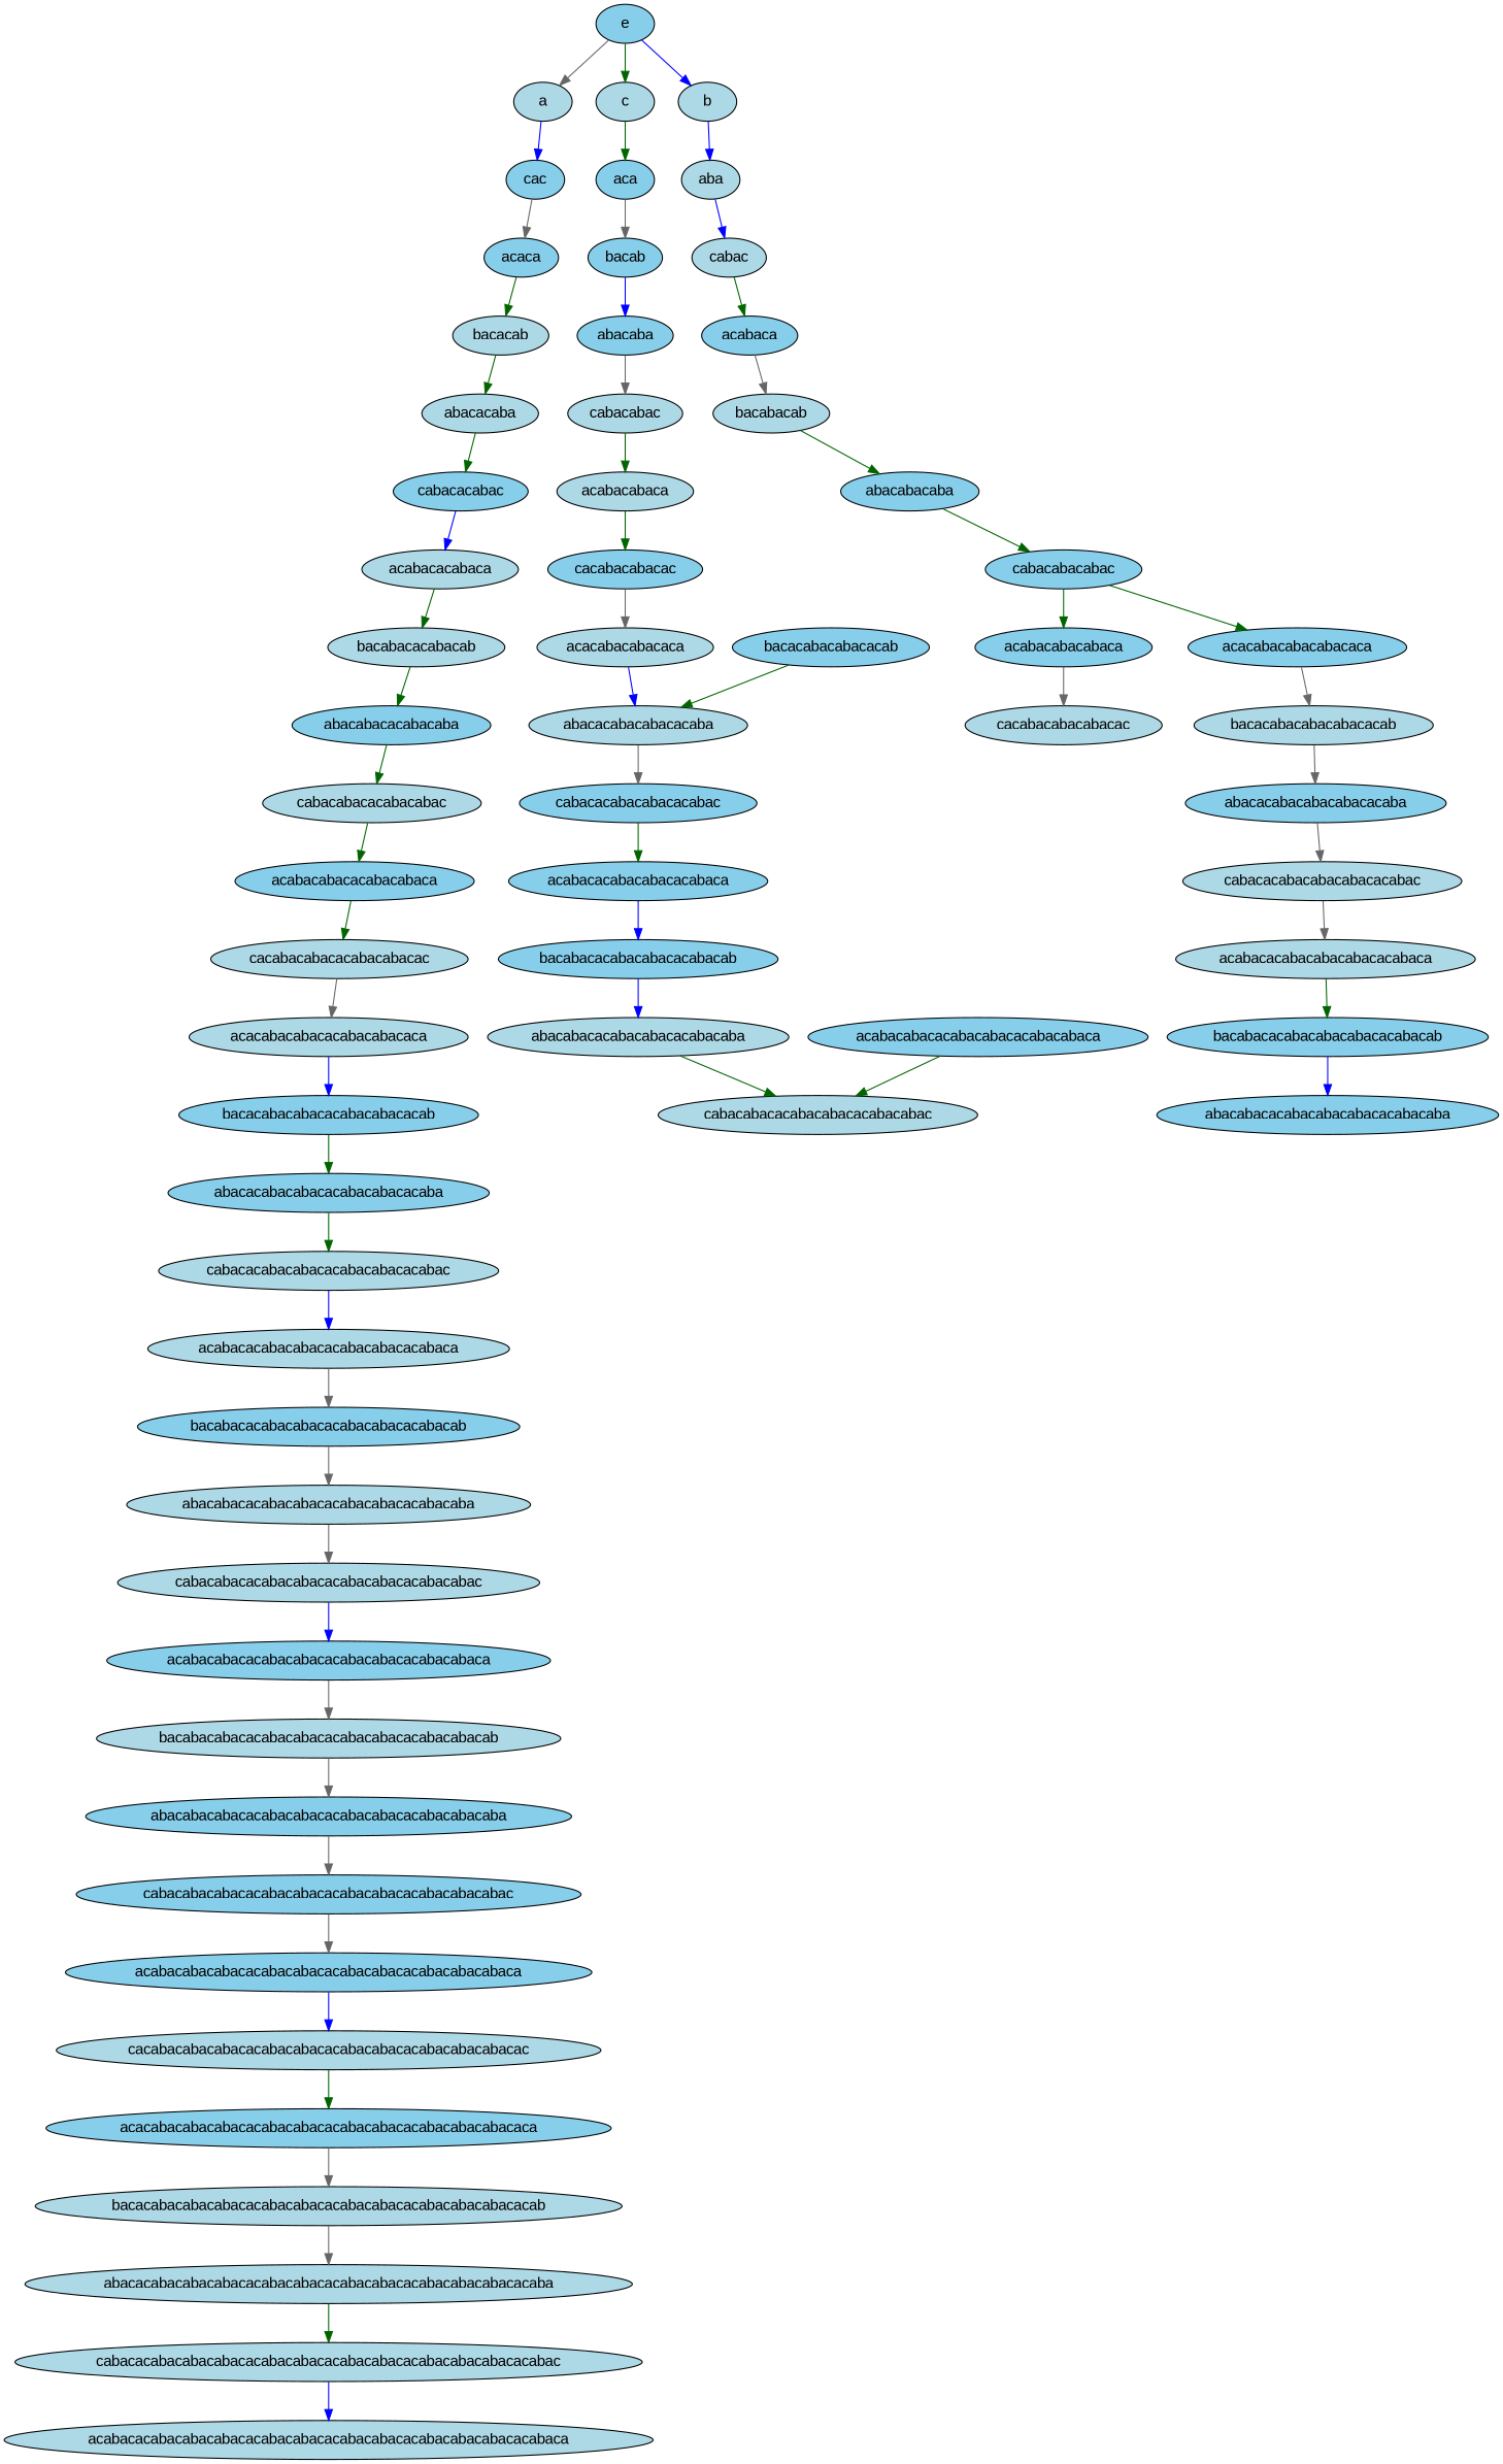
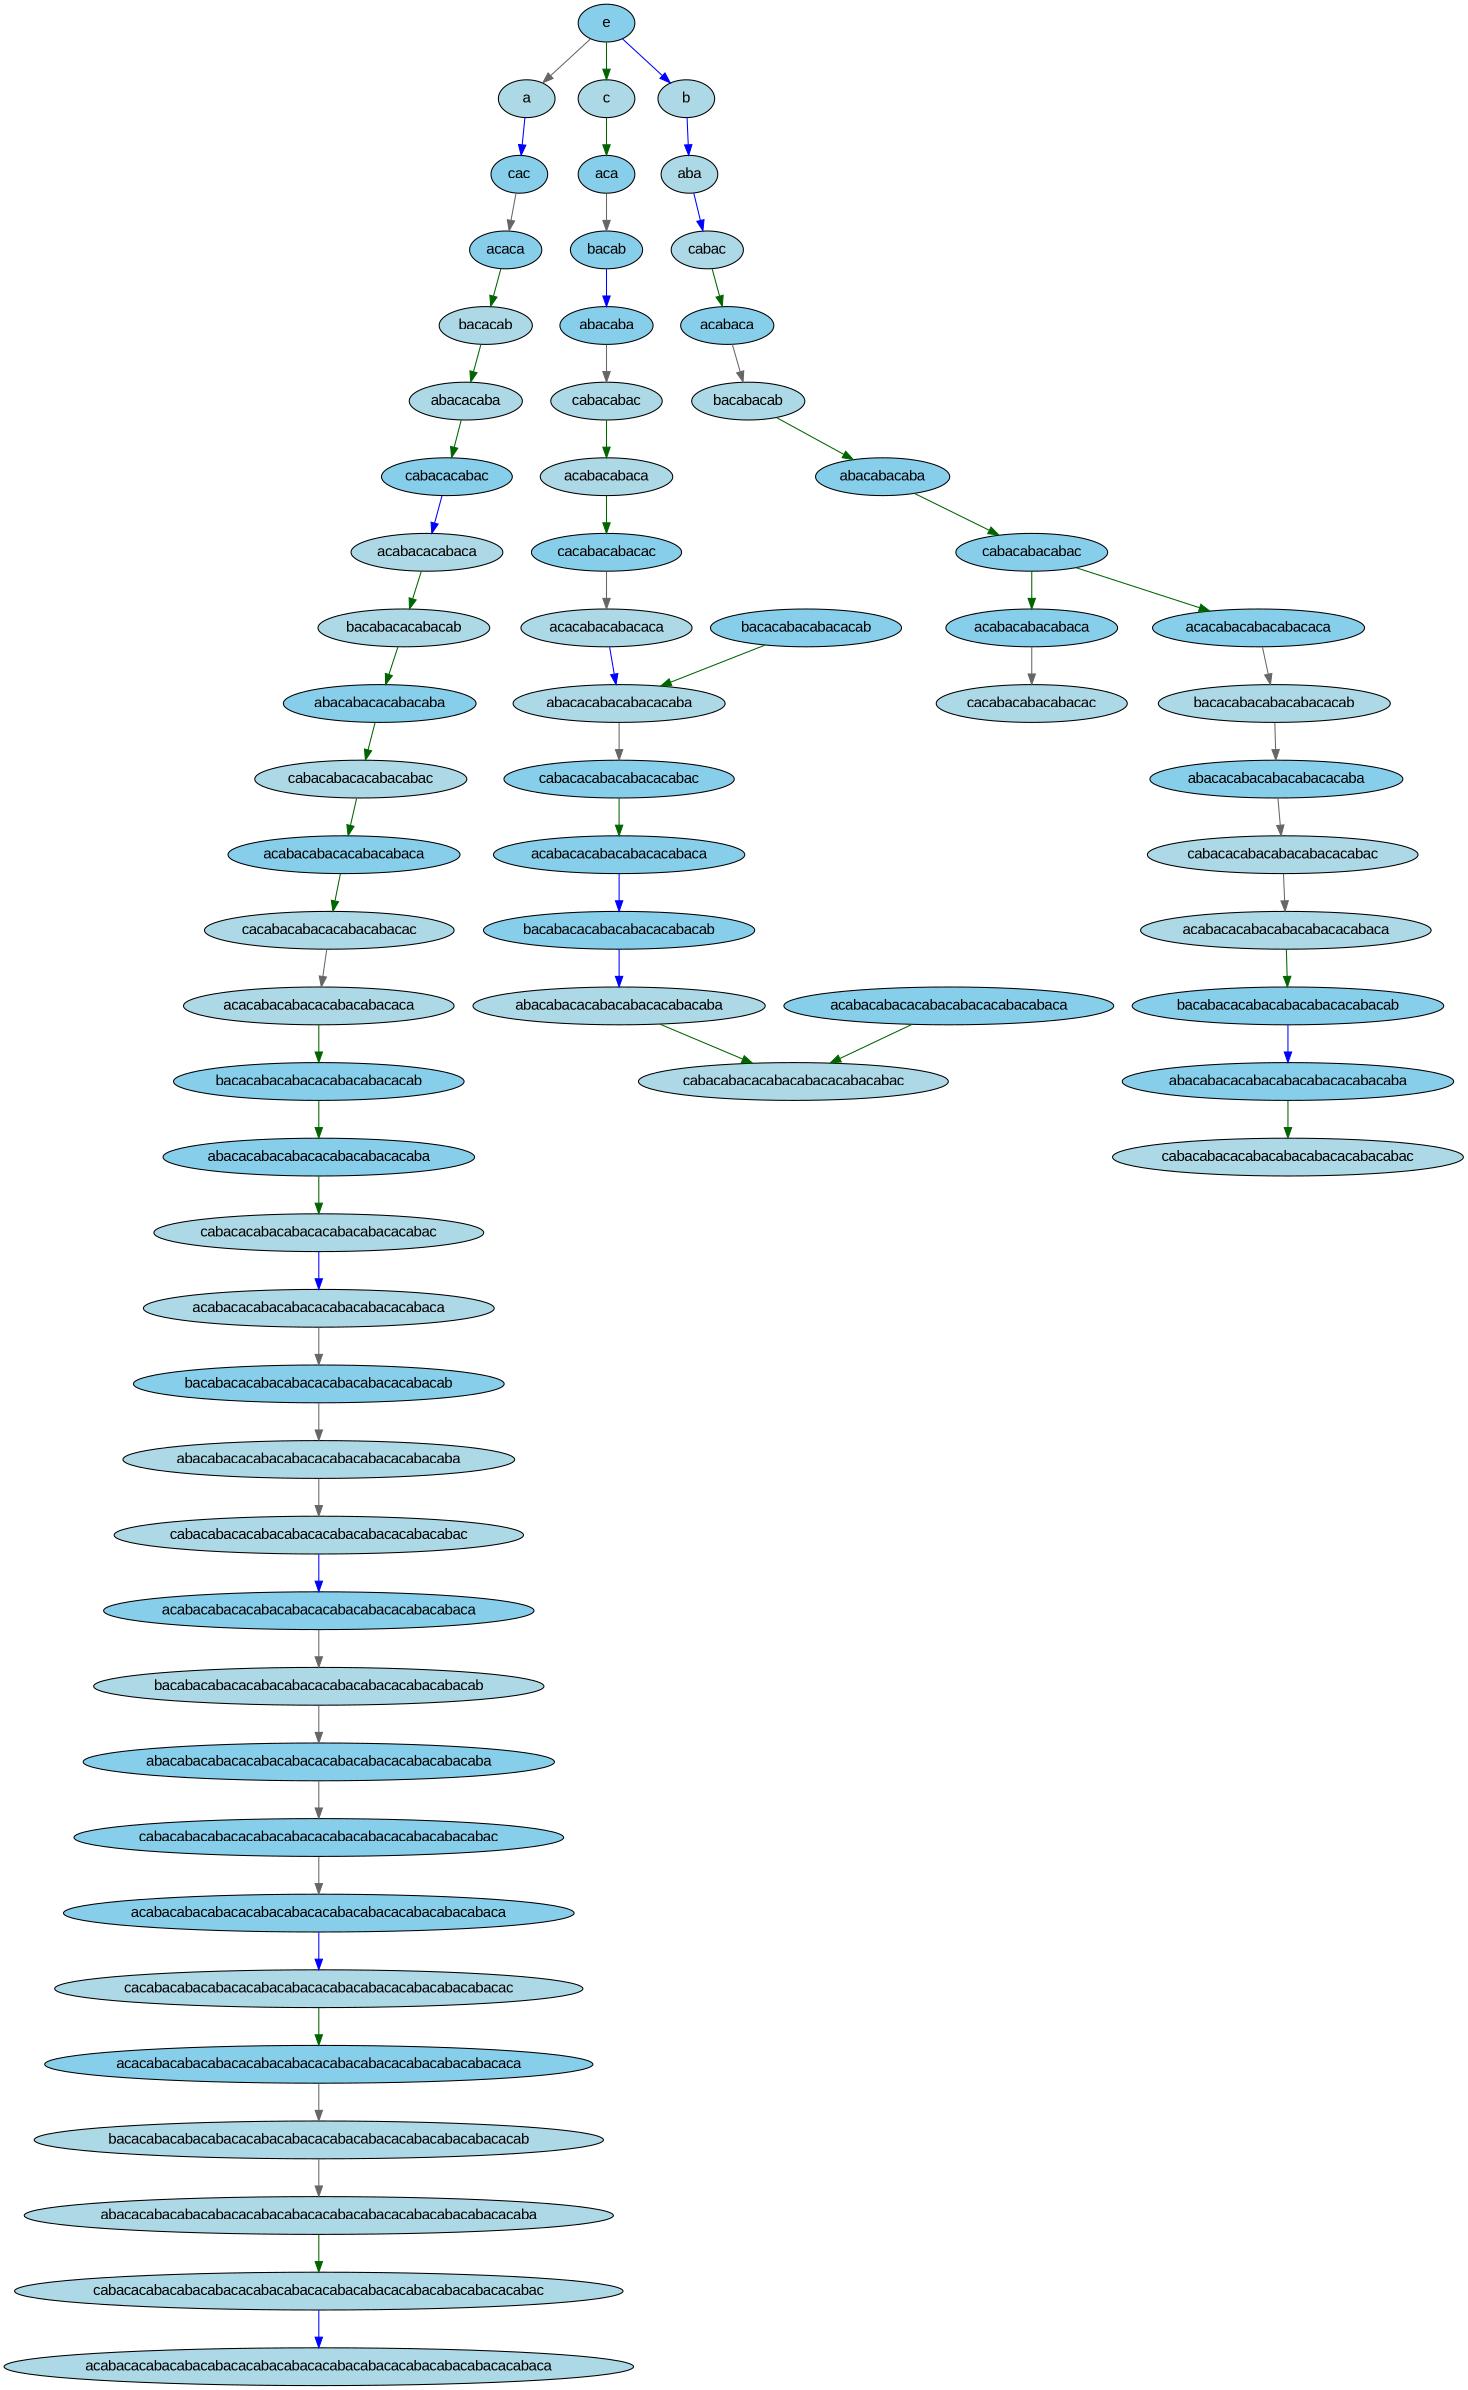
  digraph {
    fontname="Liberation Sans"
    node [fillcolor=lightblue fontname="Liberation Sans" style=filled]
    edge [color=darkgreen fontname="Liberation Sans"]
    e [fillcolor=skyblue]
    a
    c
    b
    cac [fillcolor=skyblue]
    aca [fillcolor=skyblue]
    aba
    acaca [fillcolor=skyblue]
    bacab [fillcolor=skyblue]
    cabac
    bacacab
    abacacaba
    cabacacabac [fillcolor=skyblue]
    acabacacabaca
    bacabacacabacab
    abacabacacabacaba [fillcolor=skyblue]
    cabacabacacabacabac
    acabacabacacabacabaca [fillcolor=skyblue]
    cacabacabacacabacabacac
    acacabacabacacabacabacaca
    bacacabacabacacabacabacacab [fillcolor=skyblue]
    abacacabacabacacabacabacacaba [fillcolor=skyblue]
    cabacacabacabacacabacabacacabac
    acabacacabacabacacabacabacacabaca
    bacabacacabacabacacabacabacacabacab [fillcolor=skyblue]
    abacabacacabacabacacabacabacacabacaba
    cabacabacacabacabacacabacabacacabacabac
    acabacabacacabacabacacabacabacacabacabaca [fillcolor=skyblue]
    bacabacabacacabacabacacabacabacacabacabacab
    abacabacabacacabacabacacabacabacacabacabacaba [fillcolor=skyblue]
    cabacabacabacacabacabacacabacabacacabacabacabac [fillcolor=skyblue]
    acabacabacabacacabacabacacabacabacacabacabacabaca [fillcolor=skyblue]
    cacabacabacabacacabacabacacabacabacacabacabacabacac
    acacabacabacabacacabacabacacabacabacacabacabacabacaca [fillcolor=skyblue]
    bacacabacabacabacacabacabacacabacabacacabacabacabacacab
    abacacabacabacabacacabacabacacabacabacacabacabacabacacaba
    cabacacabacabacabacacabacabacacabacabacacabacabacabacacabac
    acabacacabacabacabacacabacabacacabacabacacabacabacabacacabaca
    abacaba [fillcolor=skyblue]
    cabacabac
    acabacabaca
    cacabacabacac [fillcolor=skyblue]
    acacabacabacaca
    abacacabacabacacaba
    bacacabacabacacab [fillcolor=skyblue]
    cabacacabacabacacabac [fillcolor=skyblue]
    acabacacabacabacacabaca [fillcolor=skyblue]
    bacabacacabacabacacabacab [fillcolor=skyblue]
    abacabacacabacabacacabacaba
    cabacabacacabacabacacabacabac
    acabacabacacabacabacacabacabaca [fillcolor=skyblue]
    acabaca [fillcolor=skyblue]
    bacabacab
    abacabacaba [fillcolor=skyblue]
    cabacabacabac [fillcolor=skyblue]
    acabacabacabaca [fillcolor=skyblue]
    acacabacabacabacaca [fillcolor=skyblue]
    cacabacabacabacac
    bacacabacabacabacacab
    abacacabacabacabacacaba [fillcolor=skyblue]
    cabacacabacabacabacacabac
    acabacacabacabacabacacabaca
    bacabacacabacabacabacacabacab [fillcolor=skyblue]
    abacabacacabacabacabacacabacaba [fillcolor=skyblue]
+   cabacabacacabacabacabacacabacabac
    e -> a [color=gray40]
    e -> c
    e -> b [color=blue]
    a -> cac [color=blue]
    c -> aca
    b -> aba [color=blue]
    cac -> acaca [color=gray40]
    aca -> bacab [color=gray40]
    aba -> cabac [color=blue]
    acaca -> bacacab
    bacab -> abacaba [color=blue]
    cabac -> acabaca
    bacacab -> abacacaba
    abacacaba -> cabacacabac
    cabacacabac -> acabacacabaca [color=blue]
    acabacacabaca -> bacabacacabacab
    bacabacacabacab -> abacabacacabacaba
    abacabacacabacaba -> cabacabacacabacabac
    cabacabacacabacabac -> acabacabacacabacabaca
    acabacabacacabacabaca -> cacabacabacacabacabacac
    cacabacabacacabacabacac -> acacabacabacacabacabacaca [color=gray40]
-   acacabacabacacabacabacaca -> bacacabacabacacabacabacacab [color=blue]
+   acacabacabacacabacabacaca -> bacacabacabacacabacabacacab
    bacacabacabacacabacabacacab -> abacacabacabacacabacabacacaba
    abacacabacabacacabacabacacaba -> cabacacabacabacacabacabacacabac
    cabacacabacabacacabacabacacabac -> acabacacabacabacacabacabacacabaca [color=blue]
    acabacacabacabacacabacabacacabaca -> bacabacacabacabacacabacabacacabacab [color=gray40]
    bacabacacabacabacacabacabacacabacab -> abacabacacabacabacacabacabacacabacaba [color=gray40]
    abacabacacabacabacacabacabacacabacaba -> cabacabacacabacabacacabacabacacabacabac [color=gray40]
    cabacabacacabacabacacabacabacacabacabac -> acabacabacacabacabacacabacabacacabacabaca [color=blue]
    acabacabacacabacabacacabacabacacabacabaca -> bacabacabacacabacabacacabacabacacabacabacab [color=gray40]
    bacabacabacacabacabacacabacabacacabacabacab -> abacabacabacacabacabacacabacabacacabacabacaba [color=gray40]
    abacabacabacacabacabacacabacabacacabacabacaba -> cabacabacabacacabacabacacabacabacacabacabacabac [color=gray40]
    cabacabacabacacabacabacacabacabacacabacabacabac -> acabacabacabacacabacabacacabacabacacabacabacabaca [color=gray40]
    acabacabacabacacabacabacacabacabacacabacabacabaca -> cacabacabacabacacabacabacacabacabacacabacabacabacac [color=blue]
    cacabacabacabacacabacabacacabacabacacabacabacabacac -> acacabacabacabacacabacabacacabacabacacabacabacabacaca
    acacabacabacabacacabacabacacabacabacacabacabacabacaca -> bacacabacabacabacacabacabacacabacabacacabacabacabacacab [color=gray40]
    bacacabacabacabacacabacabacacabacabacacabacabacabacacab -> abacacabacabacabacacabacabacacabacabacacabacabacabacacaba [color=gray40]
    abacacabacabacabacacabacabacacabacabacacabacabacabacacaba -> cabacacabacabacabacacabacabacacabacabacacabacabacabacacabac
    cabacacabacabacabacacabacabacacabacabacacabacabacabacacabac -> acabacacabacabacabacacabacabacacabacabacacabacabacabacacabaca [color=blue]
    abacaba -> cabacabac [color=gray40]
    cabacabac -> acabacabaca
    acabacabaca -> cacabacabacac
    cacabacabacac -> acacabacabacaca [color=gray40]
    acacabacabacaca -> abacacabacabacacaba [color=blue]
    abacacabacabacacaba -> cabacacabacabacacabac [color=gray40]
    bacacabacabacacab -> abacacabacabacacaba
    cabacacabacabacacabac -> acabacacabacabacacabaca
    acabacacabacabacacabaca -> bacabacacabacabacacabacab [color=blue]
    bacabacacabacabacacabacab -> abacabacacabacabacacabacaba [color=blue]
    abacabacacabacabacacabacaba -> cabacabacacabacabacacabacabac
    acabacabacacabacabacacabacabaca -> cabacabacacabacabacacabacabac
    acabaca -> bacabacab [color=gray40]
    bacabacab -> abacabacaba
    abacabacaba -> cabacabacabac
    cabacabacabac -> acabacabacabaca
    cabacabacabac -> acacabacabacabacaca
    acabacabacabaca -> cacabacabacabacac [color=gray40]
    acacabacabacabacaca -> bacacabacabacabacacab [color=gray40]
    bacacabacabacabacacab -> abacacabacabacabacacaba [color=gray40]
    abacacabacabacabacacaba -> cabacacabacabacabacacabac [color=gray40]
    cabacacabacabacabacacabac -> acabacacabacabacabacacabaca [color=gray40]
    acabacacabacabacabacacabaca -> bacabacacabacabacabacacabacab
    bacabacacabacabacabacacabacab -> abacabacacabacabacabacacabacaba [color=blue]
+   abacabacacabacabacabacacabacaba -> cabacabacacabacabacabacacabacabac
  }
